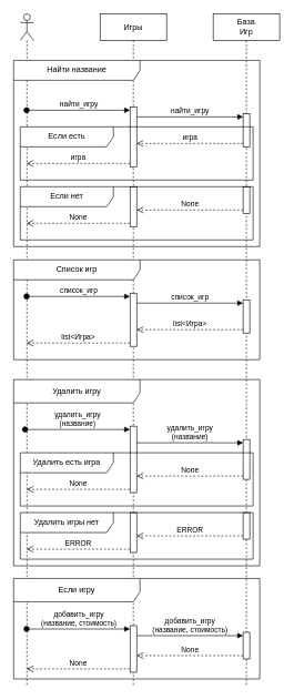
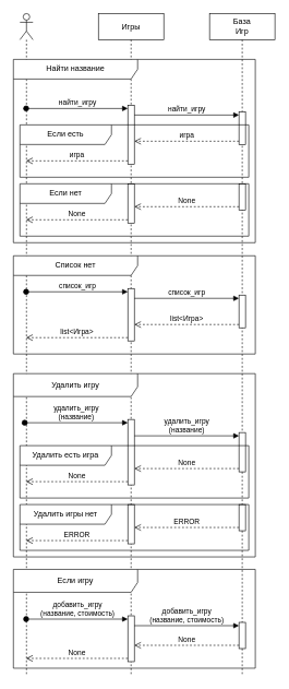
  <mxCell id="0" />
  <mxCell id="1" parent="0" />
  <mxCell id="2" value="Игры" style="shape=umlLifeline;perimeter=lifelinePerimeter;whiteSpace=wrap;html=1;container=1;dropTarget=0;collapsible=0;recursiveResize=0;outlineConnect=0;portConstraint=eastwest;newEdgeStyle={&quot;curved&quot;:0,&quot;rounded&quot;:0};" parent="1" vertex="1"><mxGeometry x="150" y="20" width="100" height="1010" as="geometry" /></mxCell>
  <mxCell id="3" value="" style="html=1;points=[[0,0,0,0,5],[0,1,0,0,-5],[1,0,0,0,5],[1,1,0,0,-5]];perimeter=orthogonalPerimeter;outlineConnect=0;targetShapes=umlLifeline;portConstraint=eastwest;newEdgeStyle={&quot;curved&quot;:0,&quot;rounded&quot;:0};" parent="2" vertex="1"><mxGeometry x="45" y="140" width="10" height="90" as="geometry" /></mxCell>
  <mxCell id="4" value="" style="html=1;points=[[0,0,0,0,5],[0,1,0,0,-5],[1,0,0,0,5],[1,1,0,0,-5]];perimeter=orthogonalPerimeter;outlineConnect=0;targetShapes=umlLifeline;portConstraint=eastwest;newEdgeStyle={&quot;curved&quot;:0,&quot;rounded&quot;:0};" parent="2" vertex="1"><mxGeometry x="45" y="260" width="10" height="60" as="geometry" /></mxCell>
  <mxCell id="5" value="" style="html=1;points=[[0,0,0,0,5],[0,1,0,0,-5],[1,0,0,0,5],[1,1,0,0,-5]];perimeter=orthogonalPerimeter;outlineConnect=0;targetShapes=umlLifeline;portConstraint=eastwest;newEdgeStyle={&quot;curved&quot;:0,&quot;rounded&quot;:0};" parent="2" vertex="1"><mxGeometry x="45" y="420" width="10" height="80" as="geometry" /></mxCell>
  <mxCell id="6" value="" style="html=1;points=[[0,0,0,0,5],[0,1,0,0,-5],[1,0,0,0,5],[1,1,0,0,-5]];perimeter=orthogonalPerimeter;outlineConnect=0;targetShapes=umlLifeline;portConstraint=eastwest;newEdgeStyle={&quot;curved&quot;:0,&quot;rounded&quot;:0};" parent="2" vertex="1"><mxGeometry x="45" y="620" width="10" height="100" as="geometry" /></mxCell>
  <mxCell id="7" value="" style="html=1;points=[[0,0,0,0,5],[0,1,0,0,-5],[1,0,0,0,5],[1,1,0,0,-5]];perimeter=orthogonalPerimeter;outlineConnect=0;targetShapes=umlLifeline;portConstraint=eastwest;newEdgeStyle={&quot;curved&quot;:0,&quot;rounded&quot;:0};" parent="2" vertex="1"><mxGeometry x="45" y="750" width="10" height="60" as="geometry" /></mxCell>
  <mxCell id="8" value="" style="html=1;points=[[0,0,0,0,5],[0,1,0,0,-5],[1,0,0,0,5],[1,1,0,0,-5]];perimeter=orthogonalPerimeter;outlineConnect=0;targetShapes=umlLifeline;portConstraint=eastwest;newEdgeStyle={&quot;curved&quot;:0,&quot;rounded&quot;:0};" parent="2" vertex="1"><mxGeometry x="45" y="920" width="10" height="70" as="geometry" /></mxCell>
  <mxCell id="9" value="" style="shape=umlLifeline;perimeter=lifelinePerimeter;whiteSpace=wrap;html=1;container=1;dropTarget=0;collapsible=0;recursiveResize=0;outlineConnect=0;portConstraint=eastwest;newEdgeStyle={&quot;curved&quot;:0,&quot;rounded&quot;:0};participant=umlActor;" parent="1" vertex="1"><mxGeometry x="30" y="20" width="20" height="1010" as="geometry" /></mxCell>
  <mxCell id="10" value="База&lt;br&gt;&lt;font&gt;Игр&lt;/font&gt;" style="shape=umlLifeline;perimeter=lifelinePerimeter;whiteSpace=wrap;html=1;container=1;dropTarget=0;collapsible=0;recursiveResize=0;outlineConnect=0;portConstraint=eastwest;newEdgeStyle={&quot;curved&quot;:0,&quot;rounded&quot;:0};" parent="1" vertex="1"><mxGeometry x="320" y="20" width="100" height="1010" as="geometry" /></mxCell>
  <mxCell id="11" value="" style="html=1;points=[[0,0,0,0,5],[0,1,0,0,-5],[1,0,0,0,5],[1,1,0,0,-5]];perimeter=orthogonalPerimeter;outlineConnect=0;targetShapes=umlLifeline;portConstraint=eastwest;newEdgeStyle={&quot;curved&quot;:0,&quot;rounded&quot;:0};" parent="10" vertex="1"><mxGeometry x="45" y="150" width="10" height="50" as="geometry" /></mxCell>
  <mxCell id="12" value="" style="html=1;points=[[0,0,0,0,5],[0,1,0,0,-5],[1,0,0,0,5],[1,1,0,0,-5]];perimeter=orthogonalPerimeter;outlineConnect=0;targetShapes=umlLifeline;portConstraint=eastwest;newEdgeStyle={&quot;curved&quot;:0,&quot;rounded&quot;:0};" parent="10" vertex="1"><mxGeometry x="45" y="260" width="10" height="40" as="geometry" /></mxCell>
  <mxCell id="13" value="" style="html=1;points=[[0,0,0,0,5],[0,1,0,0,-5],[1,0,0,0,5],[1,1,0,0,-5]];perimeter=orthogonalPerimeter;outlineConnect=0;targetShapes=umlLifeline;portConstraint=eastwest;newEdgeStyle={&quot;curved&quot;:0,&quot;rounded&quot;:0};" parent="10" vertex="1"><mxGeometry x="45" y="430" width="10" height="50" as="geometry" /></mxCell>
  <mxCell id="14" value="" style="html=1;points=[[0,0,0,0,5],[0,1,0,0,-5],[1,0,0,0,5],[1,1,0,0,-5]];perimeter=orthogonalPerimeter;outlineConnect=0;targetShapes=umlLifeline;portConstraint=eastwest;newEdgeStyle={&quot;curved&quot;:0,&quot;rounded&quot;:0};" parent="10" vertex="1"><mxGeometry x="45" y="640" width="10" height="60" as="geometry" /></mxCell>
  <mxCell id="15" value="" style="html=1;points=[[0,0,0,0,5],[0,1,0,0,-5],[1,0,0,0,5],[1,1,0,0,-5]];perimeter=orthogonalPerimeter;outlineConnect=0;targetShapes=umlLifeline;portConstraint=eastwest;newEdgeStyle={&quot;curved&quot;:0,&quot;rounded&quot;:0};" parent="10" vertex="1"><mxGeometry x="45" y="750" width="10" height="40" as="geometry" /></mxCell>
  <mxCell id="16" value="" style="html=1;points=[[0,0,0,0,5],[0,1,0,0,-5],[1,0,0,0,5],[1,1,0,0,-5]];perimeter=orthogonalPerimeter;outlineConnect=0;targetShapes=umlLifeline;portConstraint=eastwest;newEdgeStyle={&quot;curved&quot;:0,&quot;rounded&quot;:0};" parent="10" vertex="1"><mxGeometry x="45" y="930" width="10" height="40" as="geometry" /></mxCell>
  <mxCell id="17" value="найти_игру" style="html=1;verticalAlign=bottom;startArrow=oval;startFill=1;endArrow=block;startSize=8;curved=0;rounded=0;entryX=0;entryY=0;entryDx=0;entryDy=5;entryPerimeter=0;" parent="1" target="3" edge="1"><mxGeometry width="60" relative="1" as="geometry"><mxPoint x="39.5" y="165" as="sourcePoint" /><mxPoint x="140" y="170" as="targetPoint" /></mxGeometry></mxCell>
  <mxCell id="18" value="найти_игру" style="html=1;verticalAlign=bottom;endArrow=block;curved=0;rounded=0;entryX=0;entryY=0;entryDx=0;entryDy=5;entryPerimeter=0;" parent="1" source="3" target="11" edge="1"><mxGeometry width="80" relative="1" as="geometry"><mxPoint x="250" y="170" as="sourcePoint" /><mxPoint x="330" y="170" as="targetPoint" /><mxPoint as="offset" /></mxGeometry></mxCell>
  <mxCell id="19" value="игра" style="html=1;verticalAlign=bottom;endArrow=open;dashed=1;endSize=8;curved=0;rounded=0;exitX=0;exitY=1;exitDx=0;exitDy=-5;exitPerimeter=0;" parent="1" source="11" target="3" edge="1"><mxGeometry relative="1" as="geometry"><mxPoint x="330" y="230" as="sourcePoint" /><mxPoint x="250" y="230" as="targetPoint" /></mxGeometry></mxCell>
  <mxCell id="20" value="игра" style="html=1;verticalAlign=bottom;endArrow=open;dashed=1;endSize=8;curved=0;rounded=0;exitX=0;exitY=1;exitDx=0;exitDy=-5;exitPerimeter=0;" parent="1" source="3" target="9" edge="1"><mxGeometry relative="1" as="geometry"><mxPoint x="150" y="230" as="sourcePoint" /><mxPoint x="39.5" y="235" as="targetPoint" /></mxGeometry></mxCell>
  <mxCell id="21" value="Если есть" style="shape=umlFrame;whiteSpace=wrap;html=1;pointerEvents=0;width=140;height=30;" parent="1" vertex="1"><mxGeometry x="30" y="190" width="350" height="80" as="geometry" /></mxCell>
  <mxCell id="22" value="None" style="html=1;verticalAlign=bottom;endArrow=open;dashed=1;endSize=8;curved=0;rounded=0;exitX=0;exitY=1;exitDx=0;exitDy=-5;exitPerimeter=0;" parent="1" source="12" target="4" edge="1"><mxGeometry relative="1" as="geometry"><mxPoint x="340" y="340" as="sourcePoint" /><mxPoint x="260" y="340" as="targetPoint" /></mxGeometry></mxCell>
  <mxCell id="23" value="None" style="html=1;verticalAlign=bottom;endArrow=open;dashed=1;endSize=8;curved=0;rounded=0;exitX=0;exitY=1;exitDx=0;exitDy=-5;exitPerimeter=0;" parent="1" source="4" target="9" edge="1"><mxGeometry x="0.003" relative="1" as="geometry"><mxPoint x="160" y="350" as="sourcePoint" /><mxPoint x="39.5" y="325" as="targetPoint" /><mxPoint as="offset" /></mxGeometry></mxCell>
  <mxCell id="24" value="Если нет" style="shape=umlFrame;whiteSpace=wrap;html=1;pointerEvents=0;width=140;height=30;" parent="1" vertex="1"><mxGeometry x="30" y="280" width="350" height="80" as="geometry" /></mxCell>
  <mxCell id="25" value="Найти название" style="shape=umlFrame;whiteSpace=wrap;html=1;pointerEvents=0;width=190;height=30;" parent="1" vertex="1"><mxGeometry x="20" y="90" width="370" height="280" as="geometry" /></mxCell>
  <mxCell id="26" value="список_игр" style="html=1;verticalAlign=bottom;startArrow=oval;startFill=1;endArrow=block;startSize=8;curved=0;rounded=0;entryX=0;entryY=0;entryDx=0;entryDy=5;entryPerimeter=0;" parent="1" source="9" target="5" edge="1"><mxGeometry width="60" relative="1" as="geometry"><mxPoint x="60" y="460" as="sourcePoint" /><mxPoint x="120" y="460" as="targetPoint" /></mxGeometry></mxCell>
  <mxCell id="27" value="список_игр" style="html=1;verticalAlign=bottom;endArrow=block;curved=0;rounded=0;entryX=0;entryY=0;entryDx=0;entryDy=5;entryPerimeter=0;" parent="1" source="5" target="13" edge="1"><mxGeometry width="80" relative="1" as="geometry"><mxPoint x="230" y="460" as="sourcePoint" /><mxPoint x="310" y="460" as="targetPoint" /></mxGeometry></mxCell>
  <mxCell id="28" value="list&amp;lt;Игра&amp;gt;" style="html=1;verticalAlign=bottom;endArrow=open;dashed=1;endSize=8;curved=0;rounded=0;exitX=0;exitY=1;exitDx=0;exitDy=-5;exitPerimeter=0;" parent="1" source="13" target="5" edge="1"><mxGeometry relative="1" as="geometry"><mxPoint x="320" y="510" as="sourcePoint" /><mxPoint x="240" y="510" as="targetPoint" /></mxGeometry></mxCell>
  <mxCell id="29" value="list&amp;lt;Игра&amp;gt;" style="html=1;verticalAlign=bottom;endArrow=open;dashed=1;endSize=8;curved=0;rounded=0;exitX=0;exitY=1;exitDx=0;exitDy=-5;exitPerimeter=0;" parent="1" source="5" target="9" edge="1"><mxGeometry relative="1" as="geometry"><mxPoint x="150" y="510" as="sourcePoint" /><mxPoint x="70" y="510" as="targetPoint" /></mxGeometry></mxCell>
- <mxCell id="30" value="Список игр" style="shape=umlFrame;whiteSpace=wrap;html=1;pointerEvents=0;width=190;height=30;" parent="1" vertex="1"><mxGeometry x="20" y="390" width="370" height="150" as="geometry" /></mxCell>
+ <mxCell id="30" value="Список нет" style="shape=umlFrame;whiteSpace=wrap;html=1;pointerEvents=0;width=190;height=30;" parent="1" vertex="1"><mxGeometry x="20" y="390" width="370" height="150" as="geometry" /></mxCell>
  <mxCell id="31" value="удалить_игру&lt;br&gt;(название)" style="html=1;verticalAlign=bottom;startArrow=oval;startFill=1;endArrow=block;startSize=8;curved=0;rounded=0;entryX=0;entryY=0;entryDx=0;entryDy=5;entryPerimeter=0;" parent="1" target="6" edge="1"><mxGeometry width="60" relative="1" as="geometry"><mxPoint x="37.25" y="645" as="sourcePoint" /><mxPoint x="107.75" y="650" as="targetPoint" /></mxGeometry></mxCell>
  <mxCell id="32" value="удалить_игру&lt;br&gt;(название)" style="html=1;verticalAlign=bottom;endArrow=block;curved=0;rounded=0;entryX=0;entryY=0;entryDx=0;entryDy=5;entryPerimeter=0;" parent="1" source="6" target="14" edge="1"><mxGeometry width="80" relative="1" as="geometry"><mxPoint x="257.75" y="660" as="sourcePoint" /><mxPoint x="337.75" y="660" as="targetPoint" /></mxGeometry></mxCell>
  <mxCell id="33" value="None" style="html=1;verticalAlign=bottom;endArrow=open;dashed=1;endSize=8;curved=0;rounded=0;exitX=0;exitY=1;exitDx=0;exitDy=-5;exitPerimeter=0;" parent="1" source="14" target="6" edge="1"><mxGeometry relative="1" as="geometry"><mxPoint x="327.75" y="720" as="sourcePoint" /><mxPoint x="247.75" y="720" as="targetPoint" /></mxGeometry></mxCell>
  <mxCell id="34" value="None" style="html=1;verticalAlign=bottom;endArrow=open;dashed=1;endSize=8;curved=0;rounded=0;exitX=0;exitY=1;exitDx=0;exitDy=-5;exitPerimeter=0;" parent="1" source="6" target="9" edge="1"><mxGeometry relative="1" as="geometry"><mxPoint x="137.75" y="720" as="sourcePoint" /><mxPoint x="37.25" y="715" as="targetPoint" /></mxGeometry></mxCell>
  <mxCell id="35" value="Удалить игру" style="shape=umlFrame;whiteSpace=wrap;html=1;pointerEvents=0;width=190;height=35;" parent="1" vertex="1"><mxGeometry x="20" y="570" width="370" height="280" as="geometry" /></mxCell>
  <mxCell id="36" value="Удалить есть игра" style="shape=umlFrame;whiteSpace=wrap;html=1;pointerEvents=0;width=140;height=30;" parent="1" vertex="1"><mxGeometry x="30" y="680" width="350" height="80" as="geometry" /></mxCell>
  <mxCell id="37" value="ERROR" style="html=1;verticalAlign=bottom;endArrow=open;dashed=1;endSize=8;curved=0;rounded=0;exitX=0;exitY=1;exitDx=0;exitDy=-5;exitPerimeter=0;" parent="1" source="15" target="7" edge="1"><mxGeometry relative="1" as="geometry"><mxPoint x="310" y="810" as="sourcePoint" /><mxPoint x="230" y="810" as="targetPoint" /></mxGeometry></mxCell>
  <mxCell id="38" value="ERROR" style="html=1;verticalAlign=bottom;endArrow=open;dashed=1;endSize=8;curved=0;rounded=0;exitX=0;exitY=1;exitDx=0;exitDy=-5;exitPerimeter=0;" parent="1" source="7" edge="1"><mxGeometry relative="1" as="geometry"><mxPoint x="110" y="840" as="sourcePoint" /><mxPoint x="39.5" y="825" as="targetPoint" /></mxGeometry></mxCell>
  <mxCell id="39" value="Удалить игры нет" style="shape=umlFrame;whiteSpace=wrap;html=1;pointerEvents=0;width=140;height=30;" parent="1" vertex="1"><mxGeometry x="30" y="770" width="350" height="70" as="geometry" /></mxCell>
  <mxCell id="40" value="добавить_игру&lt;br&gt;(название, стоимость)" style="html=1;verticalAlign=bottom;startArrow=oval;endArrow=block;startSize=8;curved=0;rounded=0;entryX=0;entryY=0;entryDx=0;entryDy=5;" parent="1" source="9" target="8" edge="1"><mxGeometry relative="1" as="geometry"><mxPoint x="123" y="955" as="sourcePoint" /></mxGeometry></mxCell>
  <mxCell id="41" value="добавить_игру&lt;br&gt;(название, стоимость)" style="html=1;verticalAlign=bottom;endArrow=block;curved=0;rounded=0;entryX=0;entryY=0;entryDx=0;entryDy=5;entryPerimeter=0;" parent="1" source="8" target="16" edge="1"><mxGeometry width="80" relative="1" as="geometry"><mxPoint x="250" y="970" as="sourcePoint" /><mxPoint x="330" y="970" as="targetPoint" /></mxGeometry></mxCell>
  <mxCell id="42" value="None" style="html=1;verticalAlign=bottom;endArrow=open;dashed=1;endSize=8;curved=0;rounded=0;exitX=0;exitY=1;exitDx=0;exitDy=-5;exitPerimeter=0;" parent="1" source="16" target="8" edge="1"><mxGeometry relative="1" as="geometry"><mxPoint x="320" y="1000" as="sourcePoint" /><mxPoint x="240" y="1000" as="targetPoint" /></mxGeometry></mxCell>
  <mxCell id="43" value="None" style="html=1;verticalAlign=bottom;endArrow=open;dashed=1;endSize=8;curved=0;rounded=0;exitX=0;exitY=1;exitDx=0;exitDy=-5;exitPerimeter=0;" parent="1" source="8" target="9" edge="1"><mxGeometry relative="1" as="geometry"><mxPoint x="150" y="1020" as="sourcePoint" /><mxPoint x="70" y="1020" as="targetPoint" /></mxGeometry></mxCell>
  <mxCell id="44" value="Если игру" style="shape=umlFrame;whiteSpace=wrap;html=1;pointerEvents=0;width=190;height=35;" parent="1" vertex="1"><mxGeometry x="20" y="869" width="370" height="151" as="geometry" /></mxCell>
